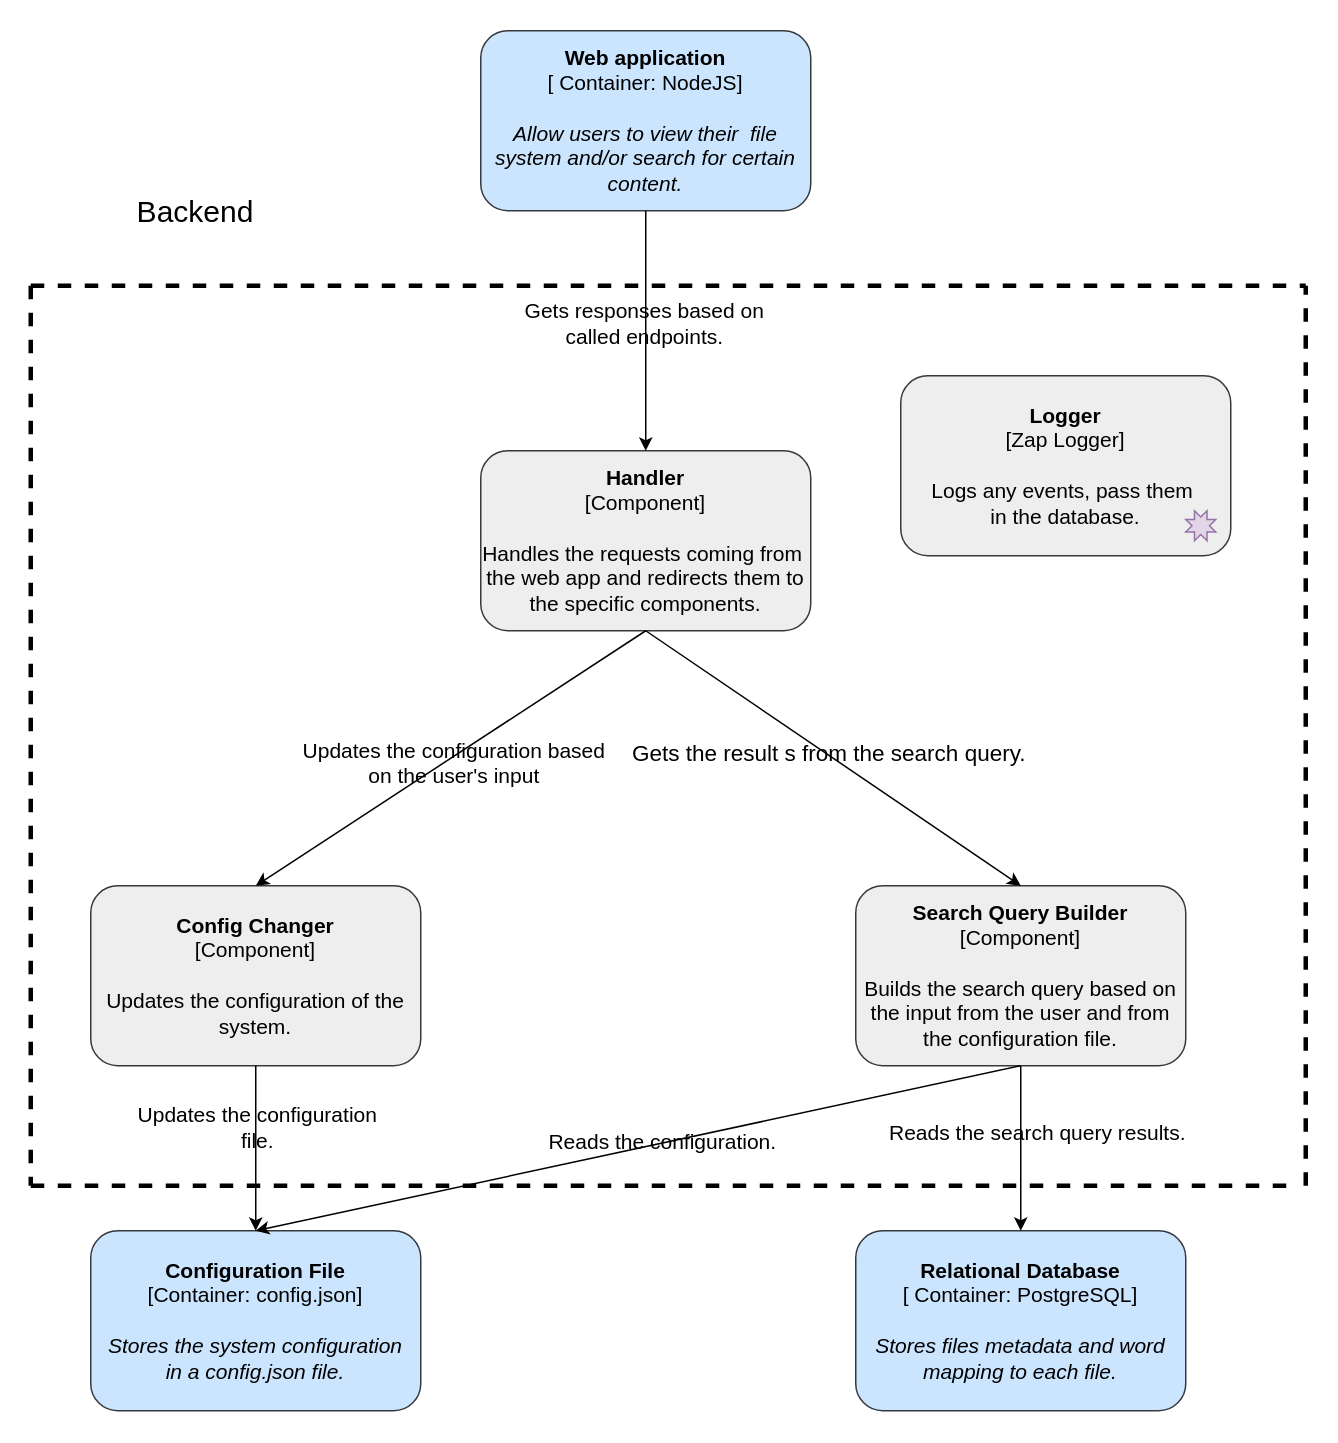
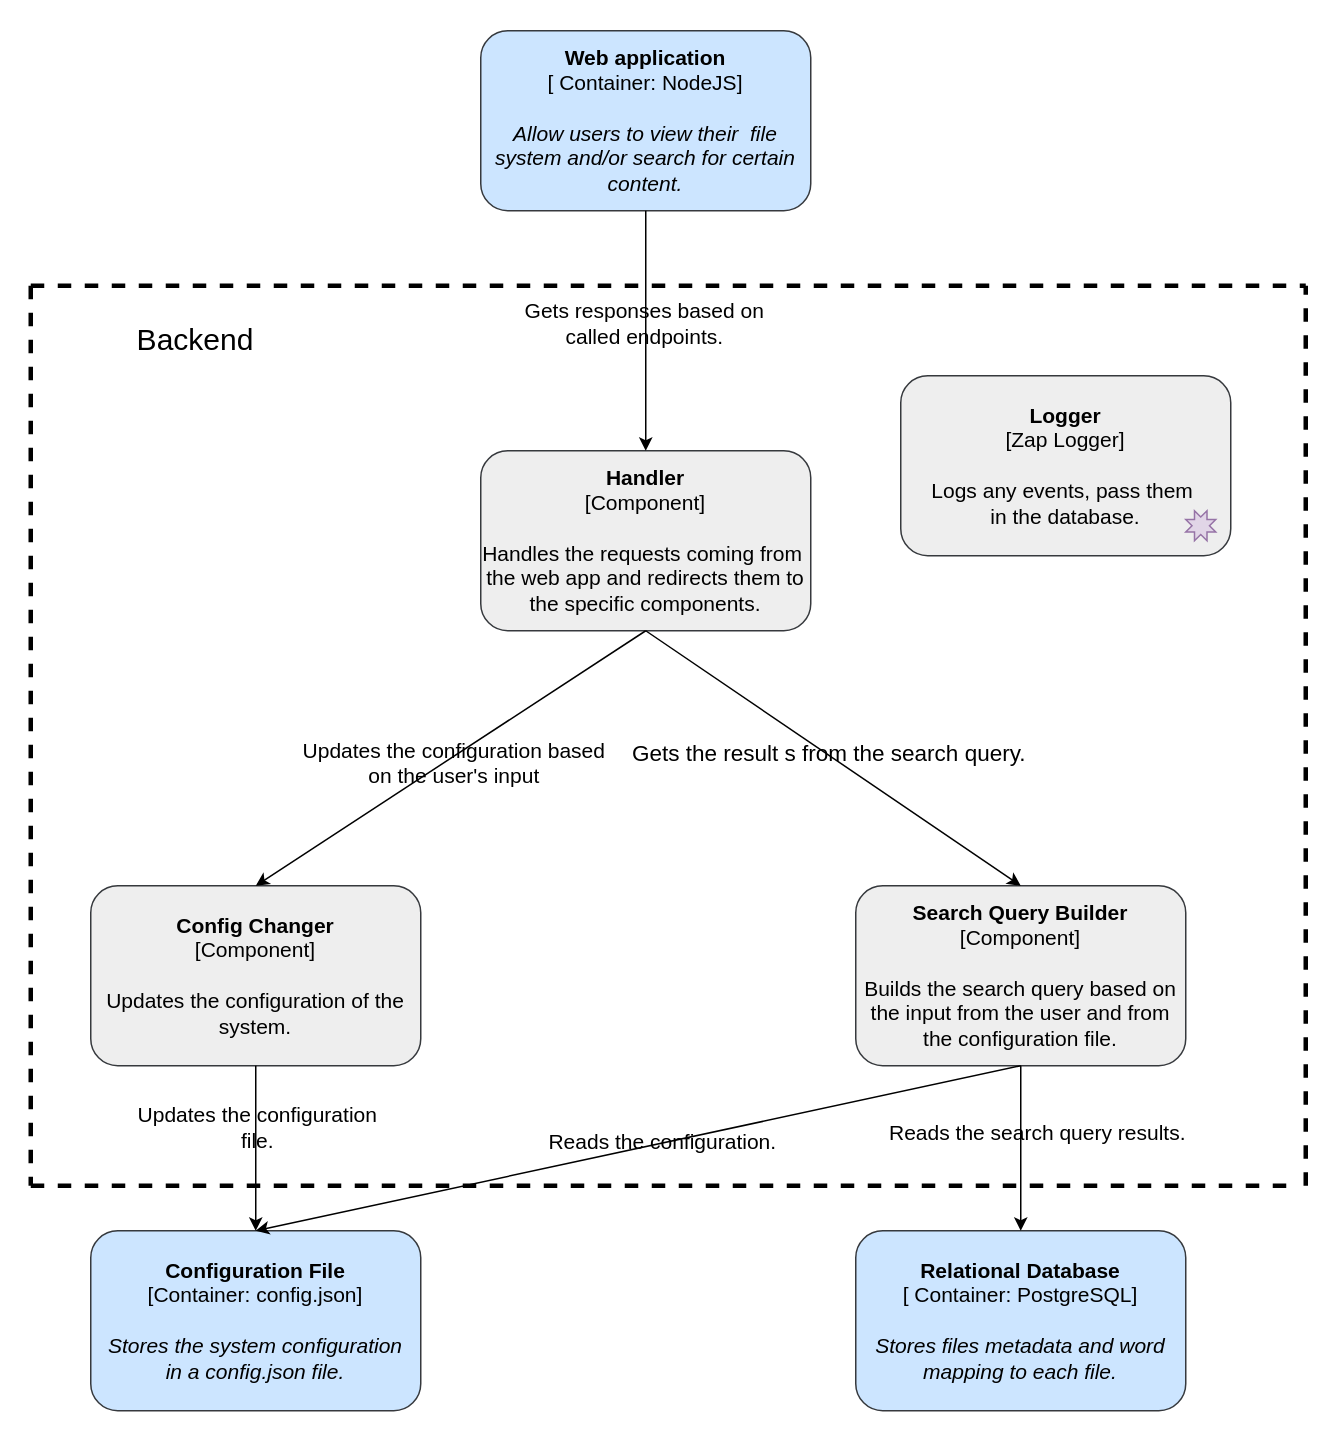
  <mxCell id="0" />
  <mxCell id="1" parent="0" />
  <mxCell id="2" value="&lt;b style=&quot;border-color: var(--border-color); font-size: 14px;&quot;&gt;Web application&lt;/b&gt;&lt;div style=&quot;border-color: var(--border-color); font-size: 14px;&quot;&gt;&lt;font style=&quot;border-color: var(--border-color); font-size: 14px;&quot;&gt;[ Container: NodeJS]&lt;/font&gt;&lt;/div&gt;&lt;div style=&quot;border-color: var(--border-color); font-size: 14px;&quot;&gt;&lt;font style=&quot;border-color: var(--border-color); font-size: 14px;&quot;&gt;&lt;br style=&quot;border-color: var(--border-color); font-size: 14px;&quot;&gt;&lt;/font&gt;&lt;/div&gt;&lt;div style=&quot;border-color: var(--border-color); font-size: 14px;&quot;&gt;&lt;i style=&quot;border-color: var(--border-color); font-size: 14px;&quot;&gt;Allow users to view their&amp;nbsp; file system and/or search for certain content.&lt;/i&gt;&lt;/div&gt;" style="rounded=1;whiteSpace=wrap;html=1;fillColor=#cce5ff;strokeColor=#36393d;fontSize=14;" vertex="1" parent="1"><mxGeometry x="320" y="20" width="220" height="120" as="geometry" /></mxCell>
  <mxCell id="3" value="&lt;span style=&quot;font-size: 14px; background-color: initial;&quot;&gt;&lt;b style=&quot;font-size: 14px;&quot;&gt;Search Query Builder&lt;br style=&quot;font-size: 14px;&quot;&gt;&lt;/b&gt;[Component]&lt;br style=&quot;font-size: 14px;&quot;&gt;&lt;br style=&quot;font-size: 14px;&quot;&gt;Builds the search query based on&lt;br style=&quot;font-size: 14px;&quot;&gt;the input from the user and from the configuration file.&lt;br style=&quot;font-size: 14px;&quot;&gt;&lt;/span&gt;" style="rounded=1;whiteSpace=wrap;html=1;fillColor=#eeeeee;strokeColor=#36393d;fontSize=14;" vertex="1" parent="1"><mxGeometry x="570" y="590" width="220" height="120" as="geometry" /></mxCell>
  <mxCell id="4" value="&lt;span style=&quot;font-size: 14px; background-color: initial;&quot;&gt;&lt;b style=&quot;font-size: 14px;&quot;&gt;Logger&lt;br style=&quot;font-size: 14px;&quot;&gt;&lt;/b&gt;[Zap Logger]&lt;br style=&quot;font-size: 14px;&quot;&gt;&lt;br style=&quot;font-size: 14px;&quot;&gt;Logs any events, pass them&amp;nbsp;&lt;br style=&quot;font-size: 14px;&quot;&gt;in the database.&lt;br style=&quot;font-size: 14px;&quot;&gt;&lt;/span&gt;" style="rounded=1;whiteSpace=wrap;html=1;fillColor=#eeeeee;strokeColor=#36393d;fontSize=14;" vertex="1" parent="1"><mxGeometry x="600" y="250" width="220" height="120" as="geometry" /></mxCell>
  <mxCell id="5" value="" style="verticalLabelPosition=bottom;verticalAlign=top;html=1;shape=mxgraph.basic.8_point_star;fillColor=#e1d5e7;strokeColor=#9673a6;" vertex="1" parent="1"><mxGeometry x="790" y="340" width="20" height="20" as="geometry" /></mxCell>
  <mxCell id="6" value="&lt;span style=&quot;font-size: 14px; background-color: initial;&quot;&gt;&lt;b style=&quot;font-size: 14px;&quot;&gt;Config Changer&lt;br style=&quot;font-size: 14px;&quot;&gt;&lt;/b&gt;[Component]&lt;br style=&quot;font-size: 14px;&quot;&gt;&lt;br style=&quot;font-size: 14px;&quot;&gt;Updates the configuration of the system.&lt;br style=&quot;font-size: 14px;&quot;&gt;&lt;/span&gt;" style="rounded=1;whiteSpace=wrap;html=1;fillColor=#eeeeee;strokeColor=#36393d;fontSize=14;" vertex="1" parent="1"><mxGeometry x="60" y="590" width="220" height="120" as="geometry" /></mxCell>
  <mxCell id="7" value="" style="endArrow=none;dashed=1;html=1;rounded=0;strokeWidth=3;" edge="1" parent="1"><mxGeometry width="50" height="50" relative="1" as="geometry"><mxPoint x="20" y="190" as="sourcePoint" /><mxPoint x="20" y="790" as="targetPoint" /></mxGeometry></mxCell>
  <mxCell id="8" value="" style="endArrow=none;dashed=1;html=1;rounded=0;strokeWidth=3;" edge="1" parent="1"><mxGeometry width="50" height="50" relative="1" as="geometry"><mxPoint x="20" y="790" as="sourcePoint" /><mxPoint x="860" y="790" as="targetPoint" /></mxGeometry></mxCell>
  <mxCell id="9" value="" style="endArrow=none;dashed=1;html=1;rounded=0;strokeWidth=3;" edge="1" parent="1"><mxGeometry width="50" height="50" relative="1" as="geometry"><mxPoint x="870" y="790" as="sourcePoint" /><mxPoint x="870" y="190" as="targetPoint" /></mxGeometry></mxCell>
  <mxCell id="10" value="" style="endArrow=none;dashed=1;html=1;rounded=0;strokeWidth=3;" edge="1" parent="1"><mxGeometry width="50" height="50" relative="1" as="geometry"><mxPoint x="20" y="190" as="sourcePoint" /><mxPoint x="870" y="190" as="targetPoint" /></mxGeometry></mxCell>
- <mxCell id="11" value="&lt;font style=&quot;font-size: 20px;&quot;&gt;Backend&lt;/font&gt;" style="text;html=1;strokeColor=none;fillColor=none;align=center;verticalAlign=middle;whiteSpace=wrap;rounded=0;fontSize=20;" vertex="1" parent="1"><mxGeometry x="20" y="125" width="220" height="30" as="geometry" /></mxCell>
+ <mxCell id="11" value="&lt;font style=&quot;font-size: 20px;&quot;&gt;Backend&lt;/font&gt;" style="text;html=1;strokeColor=none;fillColor=none;align=center;verticalAlign=middle;whiteSpace=wrap;rounded=0;fontSize=20;" vertex="1" parent="1"><mxGeometry x="20" y="210" width="220" height="30" as="geometry" /></mxCell>
  <mxCell id="12" value="&lt;font style=&quot;font-size: 14px;&quot;&gt;&lt;b style=&quot;font-size: 14px;&quot;&gt;Relational Database&lt;/b&gt;&lt;br style=&quot;font-size: 14px;&quot;&gt;&lt;/font&gt;&lt;div style=&quot;font-size: 14px;&quot;&gt;[ Container: PostgreSQL]&lt;/div&gt;&lt;div style=&quot;font-size: 14px;&quot;&gt;&lt;br style=&quot;font-size: 14px;&quot;&gt;&lt;/div&gt;&lt;div style=&quot;font-size: 14px;&quot;&gt;&lt;i style=&quot;font-size: 14px;&quot;&gt;Stores files metadata and word&lt;/i&gt;&lt;/div&gt;&lt;div style=&quot;font-size: 14px;&quot;&gt;&lt;i style=&quot;font-size: 14px;&quot;&gt;mapping to each file.&lt;/i&gt;&lt;/div&gt;" style="rounded=1;whiteSpace=wrap;html=1;fillColor=#cce5ff;strokeColor=#36393d;fontSize=14;" vertex="1" parent="1"><mxGeometry x="570" y="820" width="220" height="120" as="geometry" /></mxCell>
  <mxCell id="13" value="&lt;span style=&quot;font-size: 14px; background-color: initial;&quot;&gt;&lt;b style=&quot;font-size: 14px;&quot;&gt;Configuration File&lt;br style=&quot;font-size: 14px;&quot;&gt;&lt;/b&gt;[Container: config.json]&lt;/span&gt;&lt;br style=&quot;font-size: 14px;&quot;&gt;&lt;div style=&quot;font-size: 14px;&quot;&gt;&lt;br style=&quot;font-size: 14px;&quot;&gt;&lt;/div&gt;&lt;div style=&quot;font-size: 14px;&quot;&gt;&lt;i style=&quot;font-size: 14px;&quot;&gt;Stores the system configuration&lt;br style=&quot;font-size: 14px;&quot;&gt;&lt;/i&gt;&lt;/div&gt;&lt;div style=&quot;font-size: 14px;&quot;&gt;&lt;i style=&quot;font-size: 14px;&quot;&gt;in a config.json file.&lt;/i&gt;&lt;/div&gt;" style="rounded=1;whiteSpace=wrap;html=1;fillColor=#cce5ff;strokeColor=#36393d;fontSize=14;" vertex="1" parent="1"><mxGeometry x="60" y="820" width="220" height="120" as="geometry" /></mxCell>
  <mxCell id="14" value="" style="endArrow=classic;html=1;rounded=0;entryX=0.5;entryY=0;entryDx=0;entryDy=0;" edge="1" parent="1" target="13"><mxGeometry width="50" height="50" relative="1" as="geometry"><mxPoint x="170" y="710" as="sourcePoint" /><mxPoint x="440" y="600" as="targetPoint" /></mxGeometry></mxCell>
  <mxCell id="15" value="&lt;font style=&quot;font-size: 14px;&quot;&gt;Updates the configuration&lt;br&gt;file.&lt;/font&gt;" style="edgeLabel;html=1;align=center;verticalAlign=middle;resizable=0;points=[];labelBackgroundColor=none;" vertex="1" connectable="0" parent="14"><mxGeometry y="-5" relative="1" as="geometry"><mxPoint x="5" y="-15" as="offset" /></mxGeometry></mxCell>
  <mxCell id="16" value="" style="endArrow=classic;html=1;rounded=0;exitX=0.5;exitY=1;exitDx=0;exitDy=0;entryX=0.5;entryY=0;entryDx=0;entryDy=0;" edge="1" parent="1" source="3" target="13"><mxGeometry width="50" height="50" relative="1" as="geometry"><mxPoint x="520" y="590" as="sourcePoint" /><mxPoint x="570" y="540" as="targetPoint" /></mxGeometry></mxCell>
  <mxCell id="17" value="Reads the configuration." style="edgeLabel;html=1;align=center;verticalAlign=middle;resizable=0;points=[];labelBackgroundColor=none;fontSize=14;fontColor=default;" vertex="1" connectable="0" parent="16"><mxGeometry x="0.002" y="-3" relative="1" as="geometry"><mxPoint x="16" y="-2" as="offset" /></mxGeometry></mxCell>
  <mxCell id="18" value="" style="endArrow=classic;html=1;rounded=0;exitX=0.5;exitY=1;exitDx=0;exitDy=0;entryX=0.5;entryY=0;entryDx=0;entryDy=0;" edge="1" parent="1" source="3" target="12"><mxGeometry width="50" height="50" relative="1" as="geometry"><mxPoint x="430" y="540" as="sourcePoint" /><mxPoint x="480" y="490" as="targetPoint" /></mxGeometry></mxCell>
  <mxCell id="19" value="Reads the search query results." style="edgeLabel;html=1;align=center;verticalAlign=middle;resizable=0;points=[];labelBackgroundColor=none;fontSize=14;fontColor=#000000;" vertex="1" connectable="0" parent="18"><mxGeometry x="-0.196" y="-7" relative="1" as="geometry"><mxPoint x="17" as="offset" /></mxGeometry></mxCell>
  <mxCell id="20" value="&lt;span style=&quot;font-size: 14px; background-color: initial;&quot;&gt;&lt;b style=&quot;font-size: 14px;&quot;&gt;Handler&lt;br style=&quot;font-size: 14px;&quot;&gt;&lt;/b&gt;[Component]&lt;br style=&quot;font-size: 14px;&quot;&gt;&lt;br style=&quot;font-size: 14px;&quot;&gt;Handles the requests coming from&amp;nbsp;&lt;br style=&quot;font-size: 14px;&quot;&gt;the web app and redirects them to&lt;br style=&quot;font-size: 14px;&quot;&gt;the specific components.&lt;br style=&quot;font-size: 14px;&quot;&gt;&lt;/span&gt;" style="rounded=1;whiteSpace=wrap;html=1;fillColor=#eeeeee;strokeColor=#36393d;fontSize=14;" vertex="1" parent="1"><mxGeometry x="320" y="300" width="220" height="120" as="geometry" /></mxCell>
  <mxCell id="21" value="" style="endArrow=classic;html=1;rounded=0;exitX=0.5;exitY=1;exitDx=0;exitDy=0;entryX=0.5;entryY=0;entryDx=0;entryDy=0;" edge="1" parent="1" source="20" target="6"><mxGeometry width="50" height="50" relative="1" as="geometry"><mxPoint x="430" y="500" as="sourcePoint" /><mxPoint x="480" y="450" as="targetPoint" /></mxGeometry></mxCell>
  <mxCell id="22" value="Updates the configuration based&lt;br style=&quot;font-size: 14px;&quot;&gt;on the user's input" style="edgeLabel;html=1;align=center;verticalAlign=middle;resizable=0;points=[];labelBackgroundColor=none;fontSize=14;" vertex="1" connectable="0" parent="21"><mxGeometry x="0.006" y="3" relative="1" as="geometry"><mxPoint as="offset" /></mxGeometry></mxCell>
  <mxCell id="23" value="" style="endArrow=classic;html=1;rounded=0;exitX=0.5;exitY=1;exitDx=0;exitDy=0;entryX=0.5;entryY=0;entryDx=0;entryDy=0;" edge="1" parent="1" source="20" target="3"><mxGeometry width="50" height="50" relative="1" as="geometry"><mxPoint x="430" y="500" as="sourcePoint" /><mxPoint x="480" y="450" as="targetPoint" /></mxGeometry></mxCell>
  <mxCell id="24" value="Gets the result s from the search query." style="edgeLabel;html=1;align=center;verticalAlign=middle;resizable=0;points=[];labelBackgroundColor=none;fontSize=15;" vertex="1" connectable="0" parent="23"><mxGeometry x="-0.033" y="2" relative="1" as="geometry"><mxPoint as="offset" /></mxGeometry></mxCell>
  <mxCell id="25" value="" style="endArrow=classic;html=1;rounded=0;exitX=0.5;exitY=1;exitDx=0;exitDy=0;entryX=0.5;entryY=0;entryDx=0;entryDy=0;" edge="1" parent="1" source="2" target="20"><mxGeometry width="50" height="50" relative="1" as="geometry"><mxPoint x="430" y="310" as="sourcePoint" /><mxPoint x="480" y="260" as="targetPoint" /></mxGeometry></mxCell>
  <mxCell id="26" value="Gets responses based on&lt;br style=&quot;font-size: 14px;&quot;&gt;called endpoints." style="edgeLabel;html=1;align=center;verticalAlign=middle;resizable=0;points=[];labelBackgroundColor=none;fontSize=14;" vertex="1" connectable="0" parent="25"><mxGeometry x="-0.064" y="-2" relative="1" as="geometry"><mxPoint y="-1" as="offset" /></mxGeometry></mxCell>
